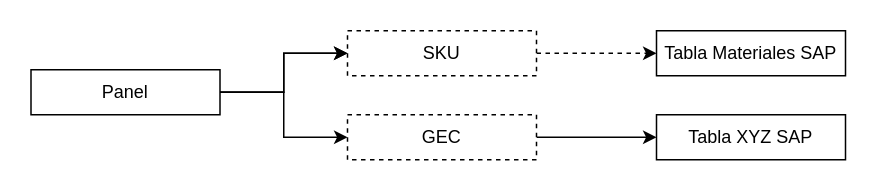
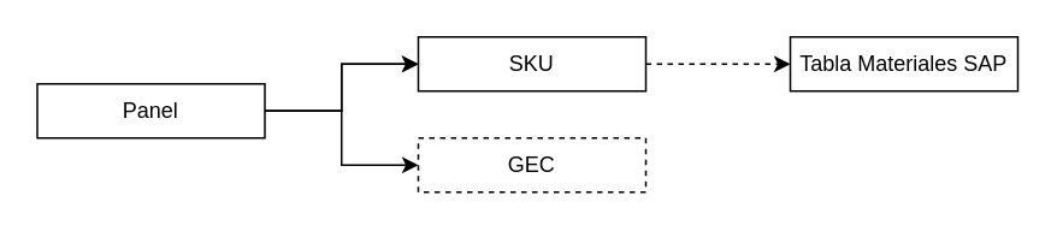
  <mxCell id="0" />
  <mxCell id="1" parent="0" />
  <mxCell id="2" value="" style="edgeStyle=orthogonalEdgeStyle;rounded=0;orthogonalLoop=1;jettySize=auto;html=1;" edge="1" parent="1" source="5" target="7"><mxGeometry relative="1" as="geometry" /></mxCell>
  <mxCell id="3" value="" style="edgeStyle=orthogonalEdgeStyle;rounded=0;orthogonalLoop=1;jettySize=auto;html=1;" edge="1" parent="1" source="5" target="7"><mxGeometry relative="1" as="geometry" /></mxCell>
  <mxCell id="4" style="edgeStyle=orthogonalEdgeStyle;rounded=0;orthogonalLoop=1;jettySize=auto;html=1;entryX=0;entryY=0.5;entryDx=0;entryDy=0;" edge="1" parent="1" source="5" target="9"><mxGeometry relative="1" as="geometry" /></mxCell>
  <mxCell id="5" value="Panel" style="rounded=0;whiteSpace=wrap;html=1;" vertex="1" parent="1"><mxGeometry x="20" y="46" width="126" height="30" as="geometry" /></mxCell>
  <mxCell id="6" value="" style="edgeStyle=orthogonalEdgeStyle;rounded=0;orthogonalLoop=1;jettySize=auto;html=1;dashed=1;" edge="1" parent="1" source="7" target="11"><mxGeometry relative="1" as="geometry" /></mxCell>
- <mxCell id="7" value="SKU" style="rounded=0;whiteSpace=wrap;html=1;dashed=1;" vertex="1" parent="1"><mxGeometry x="231" y="20" width="126" height="30" as="geometry" /></mxCell>
- <mxCell id="8" value="" style="edgeStyle=orthogonalEdgeStyle;rounded=0;orthogonalLoop=1;jettySize=auto;html=1;" edge="1" parent="1" source="9" target="10"><mxGeometry relative="1" as="geometry" /></mxCell>
+ <mxCell id="7" value="SKU" style="rounded=0;whiteSpace=wrap;html=1;" vertex="1" parent="1"><mxGeometry x="231" y="20" width="126" height="30" as="geometry" /></mxCell>
  <mxCell id="9" value="GEC" style="rounded=0;whiteSpace=wrap;html=1;dashed=1;" vertex="1" parent="1"><mxGeometry x="231" y="76" width="126" height="30" as="geometry" /></mxCell>
- <mxCell id="10" value="Tabla XYZ SAP" style="rounded=0;whiteSpace=wrap;html=1;" vertex="1" parent="1"><mxGeometry x="437" y="76" width="126" height="30" as="geometry" /></mxCell>
  <mxCell id="11" value="Tabla Materiales SAP" style="rounded=0;whiteSpace=wrap;html=1;" vertex="1" parent="1"><mxGeometry x="437" y="20" width="126" height="30" as="geometry" /></mxCell>
